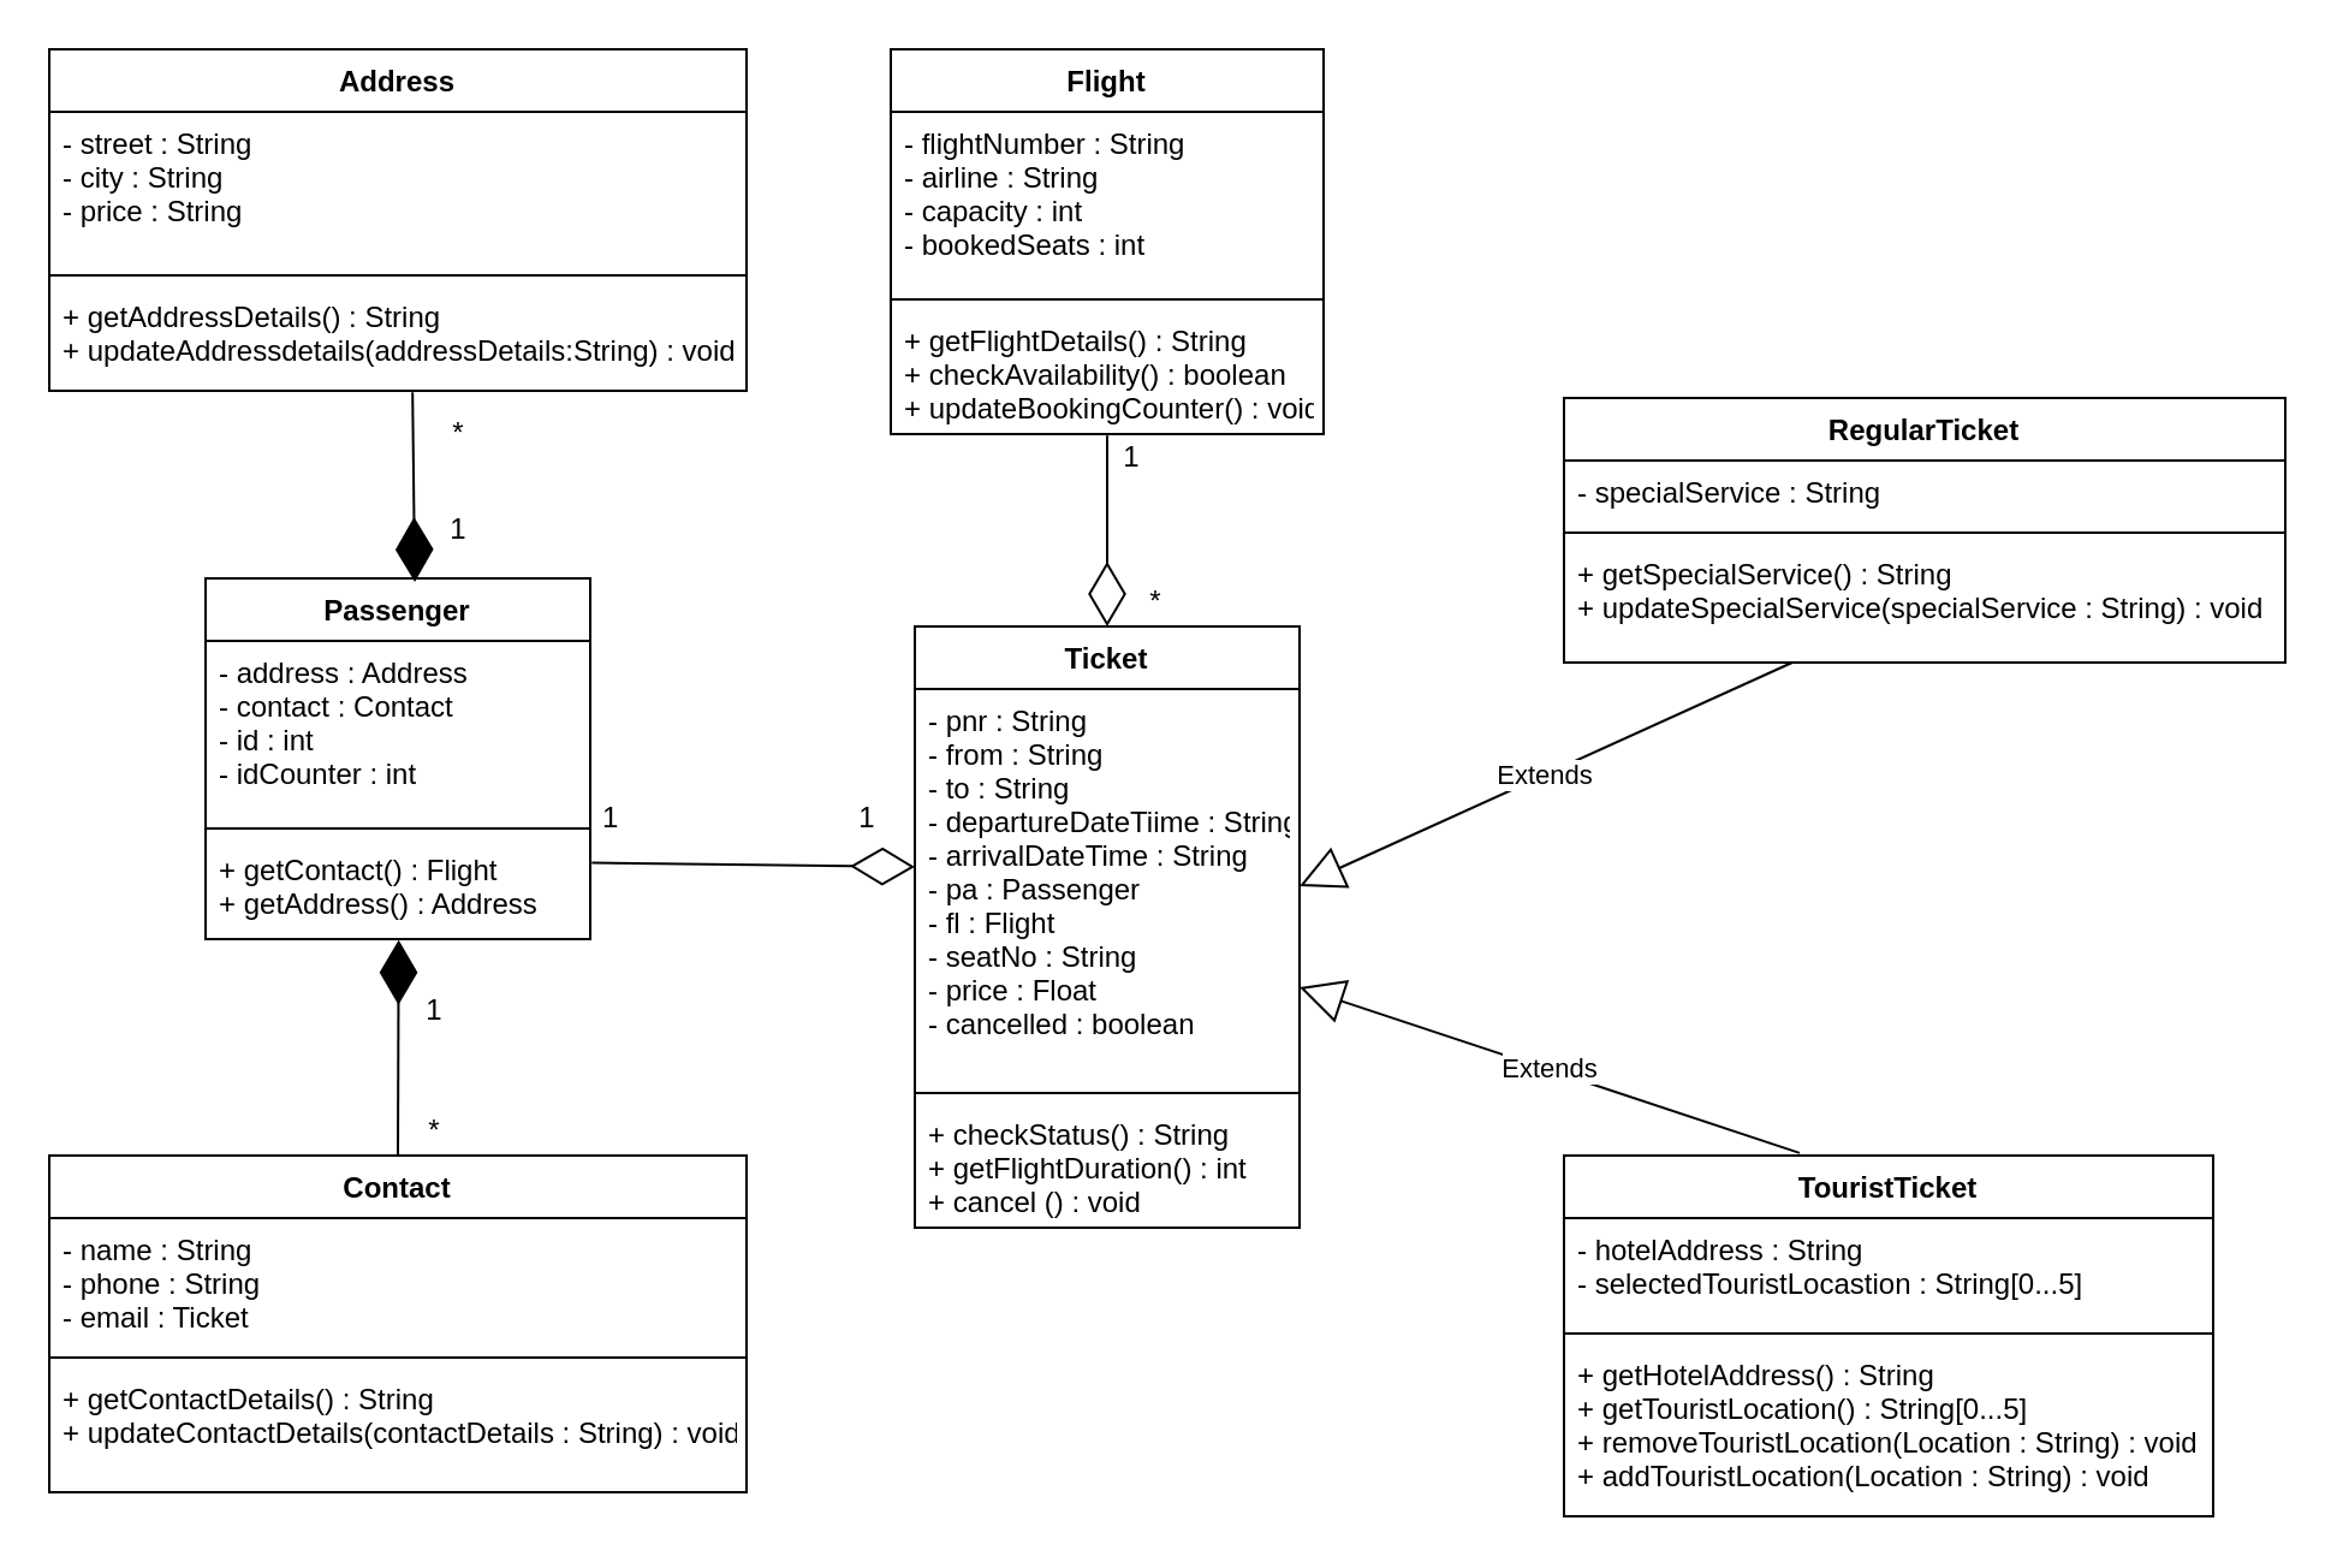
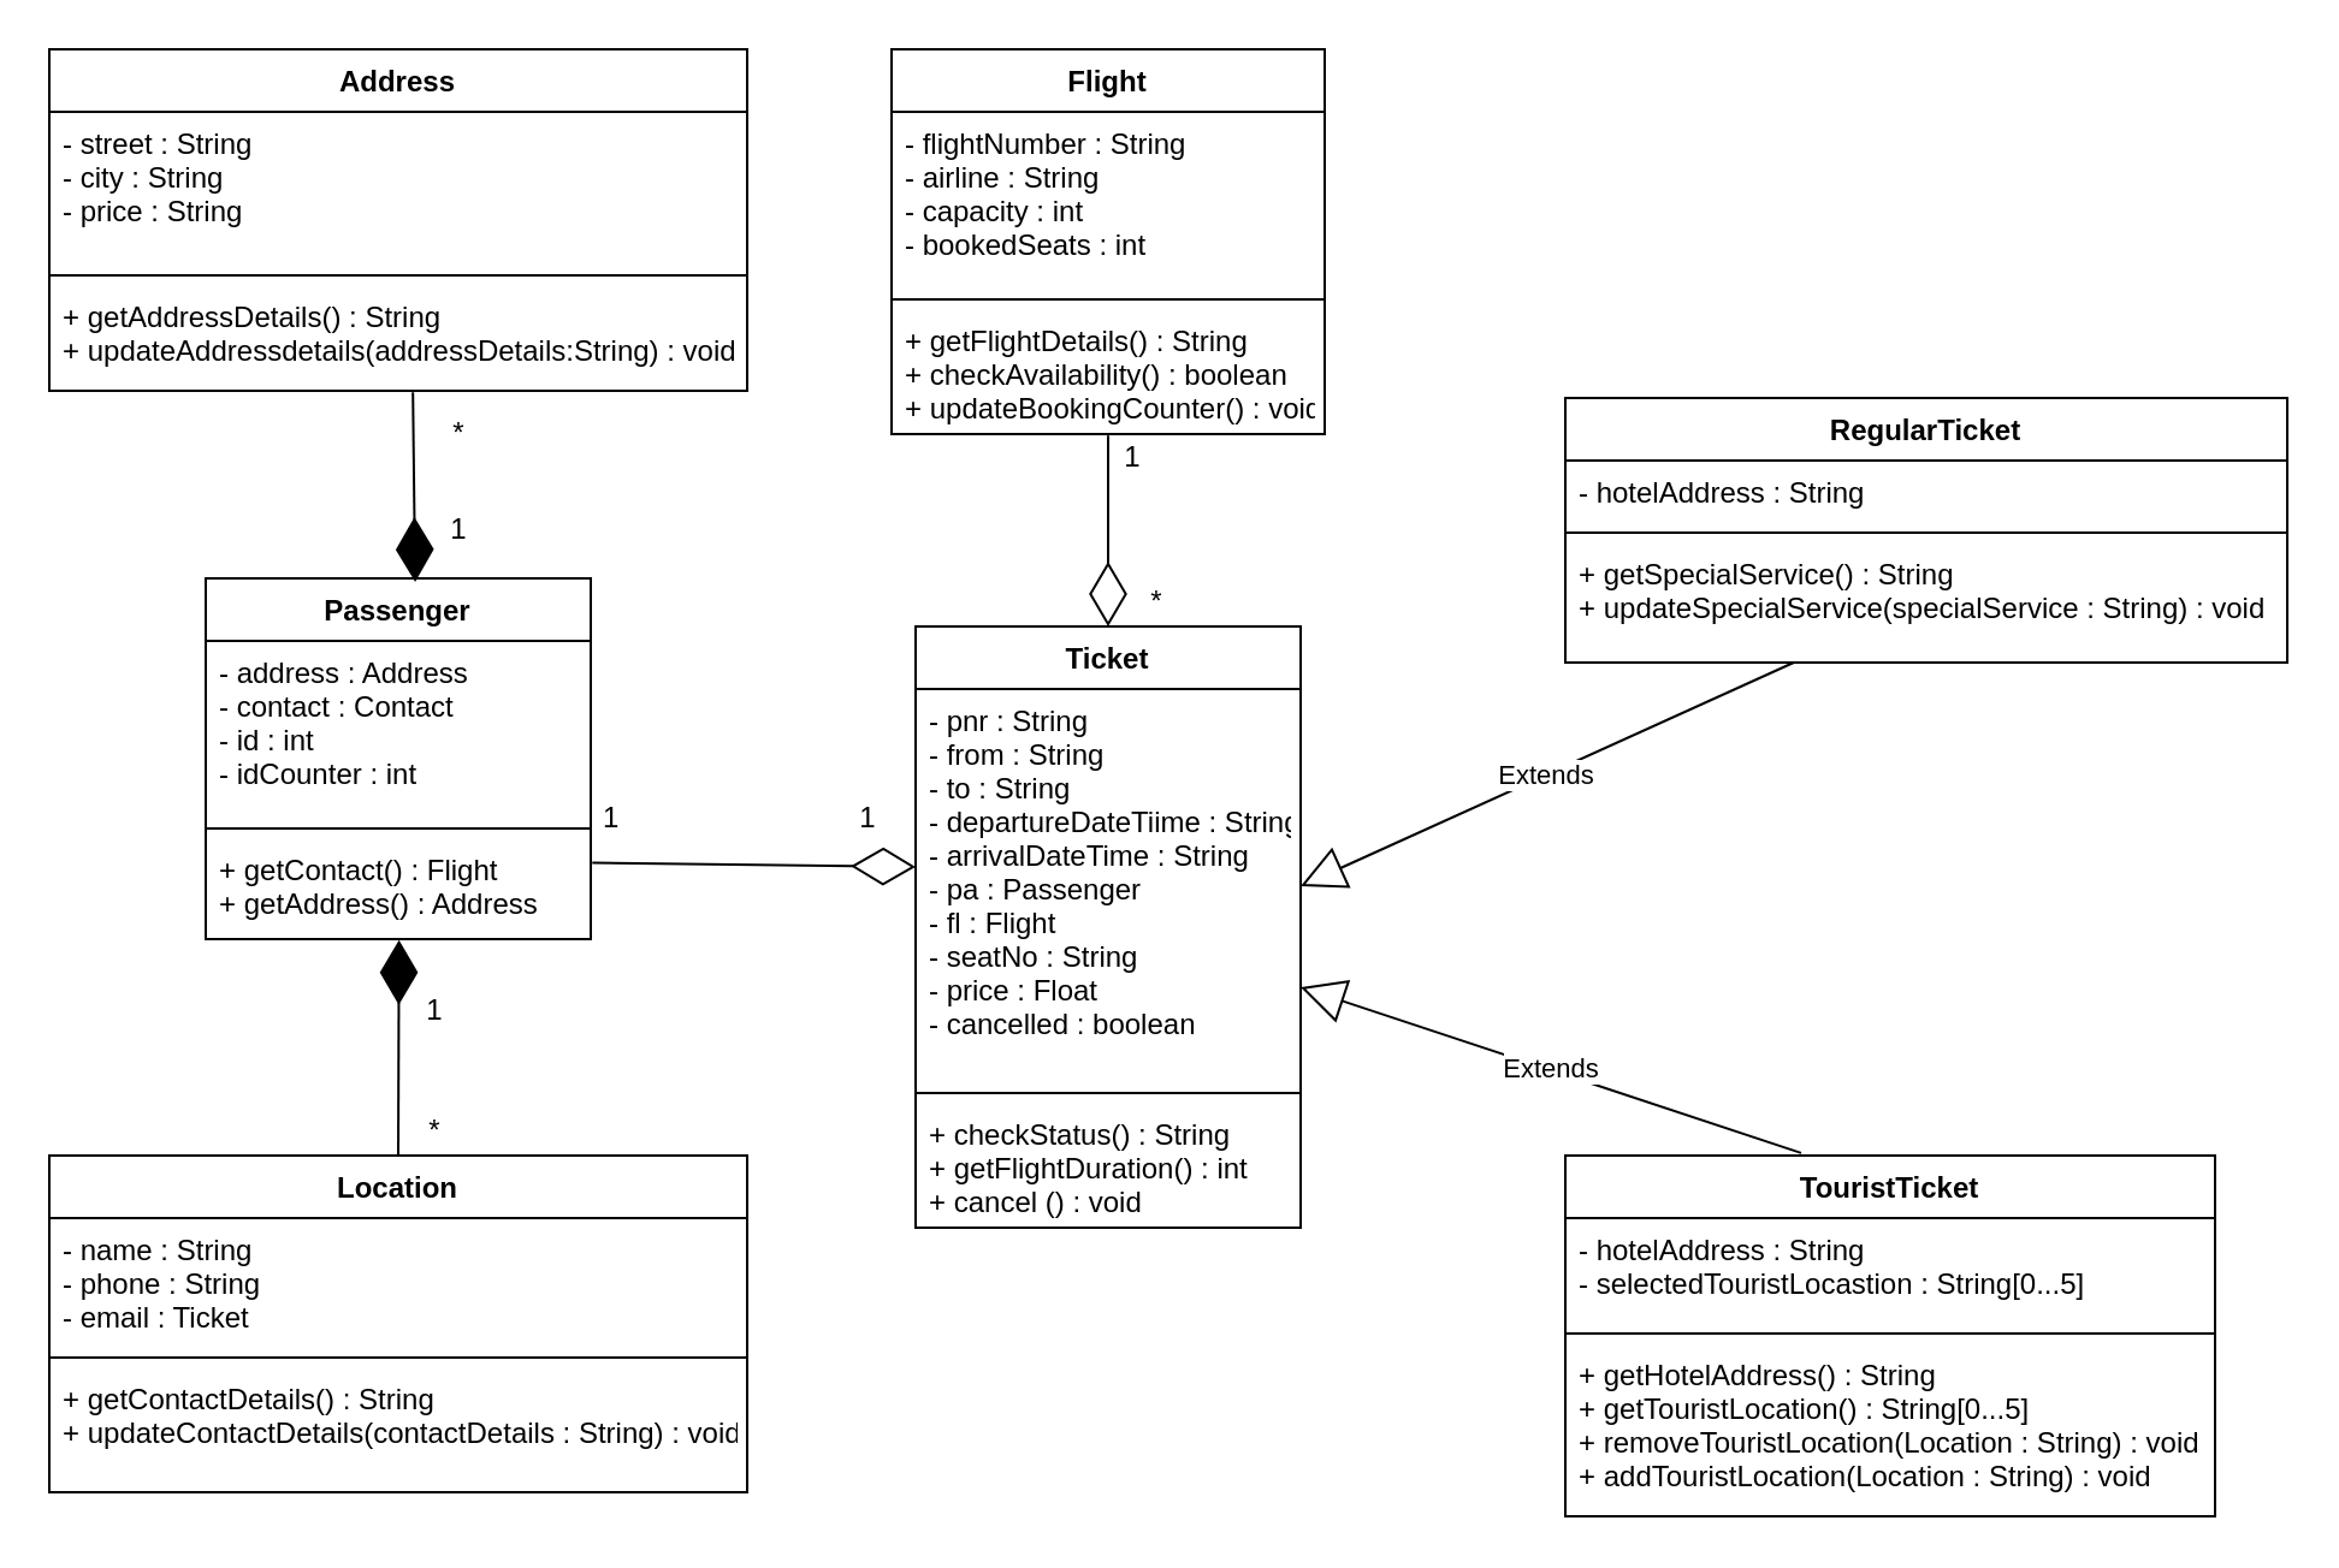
  <mxCell id="0" />
  <mxCell id="1" parent="0" />
  <mxCell id="2" value="Address" style="swimlane;fontStyle=1;align=center;verticalAlign=top;childLayout=stackLayout;horizontal=1;startSize=26;horizontalStack=0;resizeParent=1;resizeParentMax=0;resizeLast=0;collapsible=1;marginBottom=0;" vertex="1" parent="1"><mxGeometry x="20" width="290" height="142" as="geometry" y="20" /></mxCell>
  <mxCell id="3" value="- street : String&#10;- city : String&#10;- price : String" style="text;strokeColor=none;fillColor=none;align=left;verticalAlign=top;spacingLeft=4;spacingRight=4;overflow=hidden;rotatable=0;points=[[0,0.5],[1,0.5]];portConstraint=eastwest;" vertex="1" parent="2"><mxGeometry y="26" width="290" height="64" as="geometry" /></mxCell>
  <mxCell id="4" value="" style="line;strokeWidth=1;fillColor=none;align=left;verticalAlign=middle;spacingTop=-1;spacingLeft=3;spacingRight=3;rotatable=0;labelPosition=right;points=[];portConstraint=eastwest;" vertex="1" parent="2"><mxGeometry y="90" width="290" height="8" as="geometry" /></mxCell>
  <mxCell id="5" value="+ getAddressDetails() : String&#10;+ updateAddressdetails(addressDetails:String) : void" style="text;strokeColor=none;fillColor=none;align=left;verticalAlign=top;spacingLeft=4;spacingRight=4;overflow=hidden;rotatable=0;points=[[0,0.5],[1,0.5]];portConstraint=eastwest;" vertex="1" parent="2"><mxGeometry y="98" width="290" height="44" as="geometry" /></mxCell>
- <mxCell id="6" value="Contact" style="swimlane;fontStyle=1;align=center;verticalAlign=top;childLayout=stackLayout;horizontal=1;startSize=26;horizontalStack=0;resizeParent=1;resizeParentMax=0;resizeLast=0;collapsible=1;marginBottom=0;" vertex="1" parent="1"><mxGeometry x="20" y="480" width="290" height="140" as="geometry" /></mxCell>
+ <mxCell id="6" value="Location" style="swimlane;fontStyle=1;align=center;verticalAlign=top;childLayout=stackLayout;horizontal=1;startSize=26;horizontalStack=0;resizeParent=1;resizeParentMax=0;resizeLast=0;collapsible=1;marginBottom=0;" vertex="1" parent="1"><mxGeometry x="20" y="480" width="290" height="140" as="geometry" /></mxCell>
  <mxCell id="7" value="- name : String&#10;- phone : String&#10;- email : Ticket" style="text;strokeColor=none;fillColor=none;align=left;verticalAlign=top;spacingLeft=4;spacingRight=4;overflow=hidden;rotatable=0;points=[[0,0.5],[1,0.5]];portConstraint=eastwest;" vertex="1" parent="6"><mxGeometry y="26" width="290" height="54" as="geometry" /></mxCell>
  <mxCell id="8" value="" style="line;strokeWidth=1;fillColor=none;align=left;verticalAlign=middle;spacingTop=-1;spacingLeft=3;spacingRight=3;rotatable=0;labelPosition=right;points=[];portConstraint=eastwest;" vertex="1" parent="6"><mxGeometry y="80" width="290" height="8" as="geometry" /></mxCell>
  <mxCell id="9" value="+ getContactDetails() : String&#10;+ updateContactDetails(contactDetails : String) : void" style="text;strokeColor=none;fillColor=none;align=left;verticalAlign=top;spacingLeft=4;spacingRight=4;overflow=hidden;rotatable=0;points=[[0,0.5],[1,0.5]];portConstraint=eastwest;" vertex="1" parent="6"><mxGeometry y="88" width="290" height="52" as="geometry" /></mxCell>
  <mxCell id="10" value="Passenger" style="swimlane;fontStyle=1;align=center;verticalAlign=top;childLayout=stackLayout;horizontal=1;startSize=26;horizontalStack=0;resizeParent=1;resizeParentMax=0;resizeLast=0;collapsible=1;marginBottom=0;" vertex="1" parent="1"><mxGeometry x="85" y="240" width="160" height="150" as="geometry" /></mxCell>
  <mxCell id="11" value="- address : Address&#10;- contact : Contact&#10;- id : int&#10;- idCounter : int" style="text;strokeColor=none;fillColor=none;align=left;verticalAlign=top;spacingLeft=4;spacingRight=4;overflow=hidden;rotatable=0;points=[[0,0.5],[1,0.5]];portConstraint=eastwest;" vertex="1" parent="10"><mxGeometry y="26" width="160" height="74" as="geometry" /></mxCell>
  <mxCell id="12" value="" style="line;strokeWidth=1;fillColor=none;align=left;verticalAlign=middle;spacingTop=-1;spacingLeft=3;spacingRight=3;rotatable=0;labelPosition=right;points=[];portConstraint=eastwest;" vertex="1" parent="10"><mxGeometry y="100" width="160" height="8" as="geometry" /></mxCell>
  <mxCell id="13" value="+ getContact() : Flight&#10;+ getAddress() : Address" style="text;strokeColor=none;fillColor=none;align=left;verticalAlign=top;spacingLeft=4;spacingRight=4;overflow=hidden;rotatable=0;points=[[0,0.5],[1,0.5]];portConstraint=eastwest;" vertex="1" parent="10"><mxGeometry y="108" width="160" height="42" as="geometry" /></mxCell>
  <mxCell id="14" value="" style="endArrow=diamondThin;endFill=1;endSize=24;html=1;rounded=0;exitX=0.521;exitY=1.014;exitDx=0;exitDy=0;exitPerimeter=0;entryX=0.544;entryY=0.01;entryDx=0;entryDy=0;entryPerimeter=0;" edge="1" parent="1" source="5" target="10"><mxGeometry width="160" relative="1" as="geometry"><mxPoint x="330" y="320" as="sourcePoint" /><mxPoint x="490" y="320" as="targetPoint" /></mxGeometry></mxCell>
  <mxCell id="15" value="1" style="text;html=1;align=center;verticalAlign=middle;resizable=0;points=[];autosize=1;strokeColor=none;fillColor=none;" vertex="1" parent="1"><mxGeometry x="180" y="210" width="20" height="20" as="geometry" /></mxCell>
  <mxCell id="16" value="*" style="text;html=1;align=center;verticalAlign=middle;resizable=0;points=[];autosize=1;strokeColor=none;fillColor=none;" vertex="1" parent="1"><mxGeometry x="180" y="170" width="20" height="20" as="geometry" /></mxCell>
  <mxCell id="17" value="" style="endArrow=diamondThin;endFill=1;endSize=24;html=1;rounded=0;exitX=0.5;exitY=0;exitDx=0;exitDy=0;entryX=0.502;entryY=1.01;entryDx=0;entryDy=0;entryPerimeter=0;" edge="1" parent="1" source="6" target="13"><mxGeometry width="160" relative="1" as="geometry"><mxPoint x="90" y="450" as="sourcePoint" /><mxPoint x="170" y="400" as="targetPoint" /></mxGeometry></mxCell>
  <mxCell id="18" value="1" style="text;html=1;align=center;verticalAlign=middle;resizable=0;points=[];autosize=1;strokeColor=none;fillColor=none;" vertex="1" parent="1"><mxGeometry x="170" y="410" width="20" height="20" as="geometry" /></mxCell>
  <mxCell id="19" value="*" style="text;html=1;align=center;verticalAlign=middle;resizable=0;points=[];autosize=1;strokeColor=none;fillColor=none;" vertex="1" parent="1"><mxGeometry x="170" y="460" width="20" height="20" as="geometry" /></mxCell>
  <mxCell id="20" value="Ticket" style="swimlane;fontStyle=1;align=center;verticalAlign=top;childLayout=stackLayout;horizontal=1;startSize=26;horizontalStack=0;resizeParent=1;resizeParentMax=0;resizeLast=0;collapsible=1;marginBottom=0;" vertex="1" parent="1"><mxGeometry x="380" y="260" width="160" height="250" as="geometry" /></mxCell>
  <mxCell id="21" value="- pnr : String&#10;- from : String&#10;- to : String&#10;- departureDateTiime : String&#10;- arrivalDateTime : String&#10;- pa : Passenger&#10;- fl : Flight&#10;- seatNo : String&#10;- price : Float&#10;- cancelled : boolean&#10;" style="text;strokeColor=none;fillColor=none;align=left;verticalAlign=top;spacingLeft=4;spacingRight=4;overflow=hidden;rotatable=0;points=[[0,0.5],[1,0.5]];portConstraint=eastwest;" vertex="1" parent="20"><mxGeometry y="26" width="160" height="164" as="geometry" /></mxCell>
  <mxCell id="22" value="" style="line;strokeWidth=1;fillColor=none;align=left;verticalAlign=middle;spacingTop=-1;spacingLeft=3;spacingRight=3;rotatable=0;labelPosition=right;points=[];portConstraint=eastwest;" vertex="1" parent="20"><mxGeometry y="190" width="160" height="8" as="geometry" /></mxCell>
  <mxCell id="23" value="+ checkStatus() : String&#10;+ getFlightDuration() : int&#10;+ cancel () : void " style="text;strokeColor=none;fillColor=none;align=left;verticalAlign=top;spacingLeft=4;spacingRight=4;overflow=hidden;rotatable=0;points=[[0,0.5],[1,0.5]];portConstraint=eastwest;" vertex="1" parent="20"><mxGeometry y="198" width="160" height="52" as="geometry" /></mxCell>
  <mxCell id="24" value="" style="endArrow=diamondThin;endFill=0;endSize=24;html=1;rounded=0;exitX=1.004;exitY=0.243;exitDx=0;exitDy=0;exitPerimeter=0;" edge="1" parent="1" source="13"><mxGeometry width="160" relative="1" as="geometry"><mxPoint x="245" y="370" as="sourcePoint" /><mxPoint x="380" y="360" as="targetPoint" /></mxGeometry></mxCell>
  <mxCell id="25" value="1" style="text;html=1;align=center;verticalAlign=middle;resizable=0;points=[];autosize=1;strokeColor=none;fillColor=none;" vertex="1" parent="1"><mxGeometry x="350" y="330" width="20" height="20" as="geometry" /></mxCell>
  <mxCell id="26" value="&amp;nbsp; 1" style="text;html=1;align=center;verticalAlign=middle;resizable=0;points=[];autosize=1;strokeColor=none;fillColor=none;" vertex="1" parent="1"><mxGeometry x="235" y="330" width="30" height="20" as="geometry" /></mxCell>
  <mxCell id="27" value="Flight" style="swimlane;fontStyle=1;align=center;verticalAlign=top;childLayout=stackLayout;horizontal=1;startSize=26;horizontalStack=0;resizeParent=1;resizeParentMax=0;resizeLast=0;collapsible=1;marginBottom=0;" vertex="1" parent="1"><mxGeometry x="370" width="180" height="160" as="geometry" y="20" /></mxCell>
  <mxCell id="28" value="- flightNumber : String&#10;- airline : String&#10;- capacity : int&#10;- bookedSeats : int" style="text;strokeColor=none;fillColor=none;align=left;verticalAlign=top;spacingLeft=4;spacingRight=4;overflow=hidden;rotatable=0;points=[[0,0.5],[1,0.5]];portConstraint=eastwest;" vertex="1" parent="27"><mxGeometry y="26" width="180" height="74" as="geometry" /></mxCell>
  <mxCell id="29" value="" style="line;strokeWidth=1;fillColor=none;align=left;verticalAlign=middle;spacingTop=-1;spacingLeft=3;spacingRight=3;rotatable=0;labelPosition=right;points=[];portConstraint=eastwest;" vertex="1" parent="27"><mxGeometry y="100" width="180" height="8" as="geometry" /></mxCell>
  <mxCell id="30" value="+ getFlightDetails() : String&#10;+ checkAvailability() : boolean&#10;+ updateBookingCounter() : void" style="text;strokeColor=none;fillColor=none;align=left;verticalAlign=top;spacingLeft=4;spacingRight=4;overflow=hidden;rotatable=0;points=[[0,0.5],[1,0.5]];portConstraint=eastwest;" vertex="1" parent="27"><mxGeometry y="108" width="180" height="52" as="geometry" /></mxCell>
  <mxCell id="31" value="" style="endArrow=diamondThin;endFill=0;endSize=24;html=1;rounded=0;entryX=0.5;entryY=0;entryDx=0;entryDy=0;exitX=0.5;exitY=1.012;exitDx=0;exitDy=0;exitPerimeter=0;" edge="1" parent="1" source="30" target="20"><mxGeometry width="160" relative="1" as="geometry"><mxPoint x="290" y="230" as="sourcePoint" /><mxPoint x="450" y="230" as="targetPoint" /></mxGeometry></mxCell>
  <mxCell id="32" value="*" style="text;html=1;align=center;verticalAlign=middle;resizable=0;points=[];autosize=1;strokeColor=none;fillColor=none;" vertex="1" parent="1"><mxGeometry x="470" y="240" width="20" height="20" as="geometry" /></mxCell>
  <mxCell id="33" value="1" style="text;html=1;align=center;verticalAlign=middle;resizable=0;points=[];autosize=1;strokeColor=none;fillColor=none;" vertex="1" parent="1"><mxGeometry x="460" y="180" width="20" height="20" as="geometry" /></mxCell>
  <mxCell id="34" value="RegularTicket" style="swimlane;fontStyle=1;align=center;verticalAlign=top;childLayout=stackLayout;horizontal=1;startSize=26;horizontalStack=0;resizeParent=1;resizeParentMax=0;resizeLast=0;collapsible=1;marginBottom=0;" vertex="1" parent="1"><mxGeometry x="650" y="165" width="300" height="110" as="geometry" /></mxCell>
- <mxCell id="35" value="- specialService : String" style="text;strokeColor=none;fillColor=none;align=left;verticalAlign=top;spacingLeft=4;spacingRight=4;overflow=hidden;rotatable=0;points=[[0,0.5],[1,0.5]];portConstraint=eastwest;" vertex="1" parent="34"><mxGeometry y="26" width="300" height="26" as="geometry" /></mxCell>
+ <mxCell id="35" value="- hotelAddress : String" style="text;strokeColor=none;fillColor=none;align=left;verticalAlign=top;spacingLeft=4;spacingRight=4;overflow=hidden;rotatable=0;points=[[0,0.5],[1,0.5]];portConstraint=eastwest;" vertex="1" parent="34"><mxGeometry y="26" width="300" height="26" as="geometry" /></mxCell>
  <mxCell id="36" value="" style="line;strokeWidth=1;fillColor=none;align=left;verticalAlign=middle;spacingTop=-1;spacingLeft=3;spacingRight=3;rotatable=0;labelPosition=right;points=[];portConstraint=eastwest;" vertex="1" parent="34"><mxGeometry y="52" width="300" height="8" as="geometry" /></mxCell>
  <mxCell id="37" value="+ getSpecialService() : String&#10;+ updateSpecialService(specialService : String) : void" style="text;strokeColor=none;fillColor=none;align=left;verticalAlign=top;spacingLeft=4;spacingRight=4;overflow=hidden;rotatable=0;points=[[0,0.5],[1,0.5]];portConstraint=eastwest;" vertex="1" parent="34"><mxGeometry y="60" width="300" height="50" as="geometry" /></mxCell>
  <mxCell id="38" value="TouristTicket" style="swimlane;fontStyle=1;align=center;verticalAlign=top;childLayout=stackLayout;horizontal=1;startSize=26;horizontalStack=0;resizeParent=1;resizeParentMax=0;resizeLast=0;collapsible=1;marginBottom=0;" vertex="1" parent="1"><mxGeometry x="650" y="480" width="270" height="150" as="geometry" /></mxCell>
  <mxCell id="39" value="- hotelAddress : String&#10;- selectedTouristLocastion : String[0...5]" style="text;strokeColor=none;fillColor=none;align=left;verticalAlign=top;spacingLeft=4;spacingRight=4;overflow=hidden;rotatable=0;points=[[0,0.5],[1,0.5]];portConstraint=eastwest;" vertex="1" parent="38"><mxGeometry y="26" width="270" height="44" as="geometry" /></mxCell>
  <mxCell id="40" value="" style="line;strokeWidth=1;fillColor=none;align=left;verticalAlign=middle;spacingTop=-1;spacingLeft=3;spacingRight=3;rotatable=0;labelPosition=right;points=[];portConstraint=eastwest;" vertex="1" parent="38"><mxGeometry y="70" width="270" height="8" as="geometry" /></mxCell>
  <mxCell id="41" value="+ getHotelAddress() : String&#10;+ getTouristLocation() : String[0...5]&#10;+ removeTouristLocation(Location : String) : void&#10;+ addTouristLocation(Location : String) : void " style="text;strokeColor=none;fillColor=none;align=left;verticalAlign=top;spacingLeft=4;spacingRight=4;overflow=hidden;rotatable=0;points=[[0,0.5],[1,0.5]];portConstraint=eastwest;" vertex="1" parent="38"><mxGeometry y="78" width="270" height="72" as="geometry" /></mxCell>
  <mxCell id="42" value="Extends" style="endArrow=block;endSize=16;endFill=0;html=1;rounded=0;exitX=0.363;exitY=-0.007;exitDx=0;exitDy=0;exitPerimeter=0;" edge="1" parent="1" source="38"><mxGeometry width="160" relative="1" as="geometry"><mxPoint x="610" y="390" as="sourcePoint" /><mxPoint x="540" y="410" as="targetPoint" /></mxGeometry></mxCell>
  <mxCell id="43" value="Extends" style="endArrow=block;endSize=16;endFill=0;html=1;rounded=0;entryX=1;entryY=0.5;entryDx=0;entryDy=0;" edge="1" parent="1" source="37" target="21"><mxGeometry width="160" relative="1" as="geometry"><mxPoint x="580" y="349" as="sourcePoint" /><mxPoint x="740" y="349" as="targetPoint" /></mxGeometry></mxCell>
